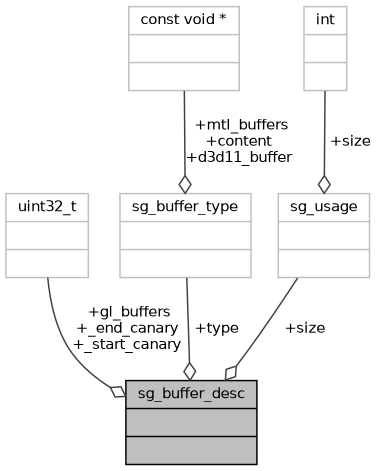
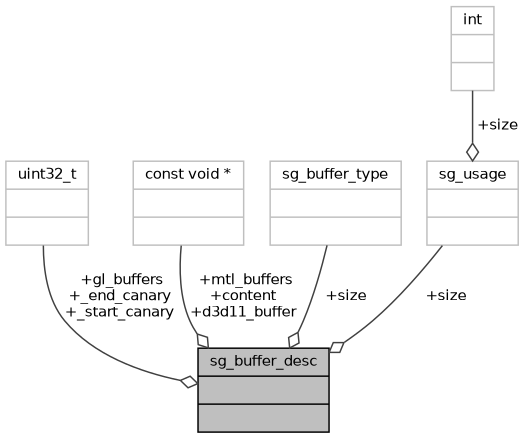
  digraph {
    node [color=grey75 fontname=Helvetica fontsize=10 shape=record]
    edge [arrowhead=odiamond color=grey25 fontname=Helvetica fontsize=10 labelfontname=Helvetica labelfontsize=10 style=solid]
    n1 [color=black fillcolor=grey75 fontcolor=black height=0.2 label="{sg_buffer_desc\n||}" style=filled width=0.4]
    n2 [height=0.2 label="{uint32_t\n||}" width=0.4]
    n3 [height=0.2 label="{const void *\n||}" width=0.4]
    n4 [height=0.2 label="{sg_buffer_type\n||}" width=0.4]
    n5 [height=0.2 label="{int\n||}" width=0.4]
    n6 [height=0.2 label="{sg_usage\n||}" width=0.4]
    n2 -> n1 [label=" +gl_buffers\n+_end_canary\n+_start_canary"]
-   n3 -> n4 [label=" +mtl_buffers\n+content\n+d3d11_buffer"]
-   n4 -> n1 [label=" +type"]
+   n3 -> n1 [label=" +mtl_buffers\n+content\n+d3d11_buffer"]
+   n4 -> n1 [label=" +size"]
    n5 -> n6 [label=" +size"]
    n6 -> n1 [label=" +size"]
  }
